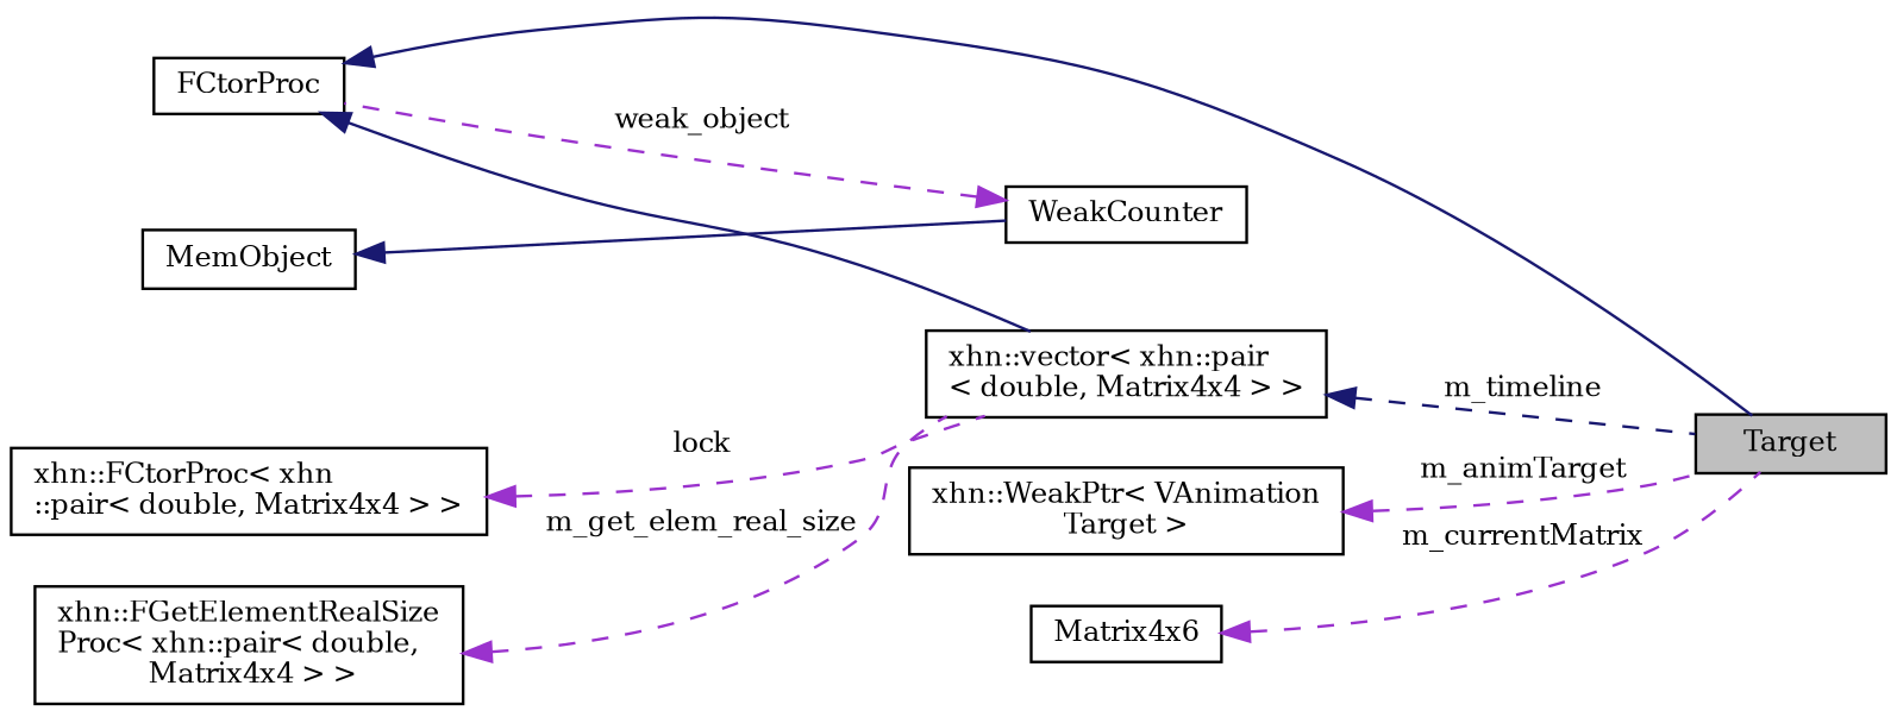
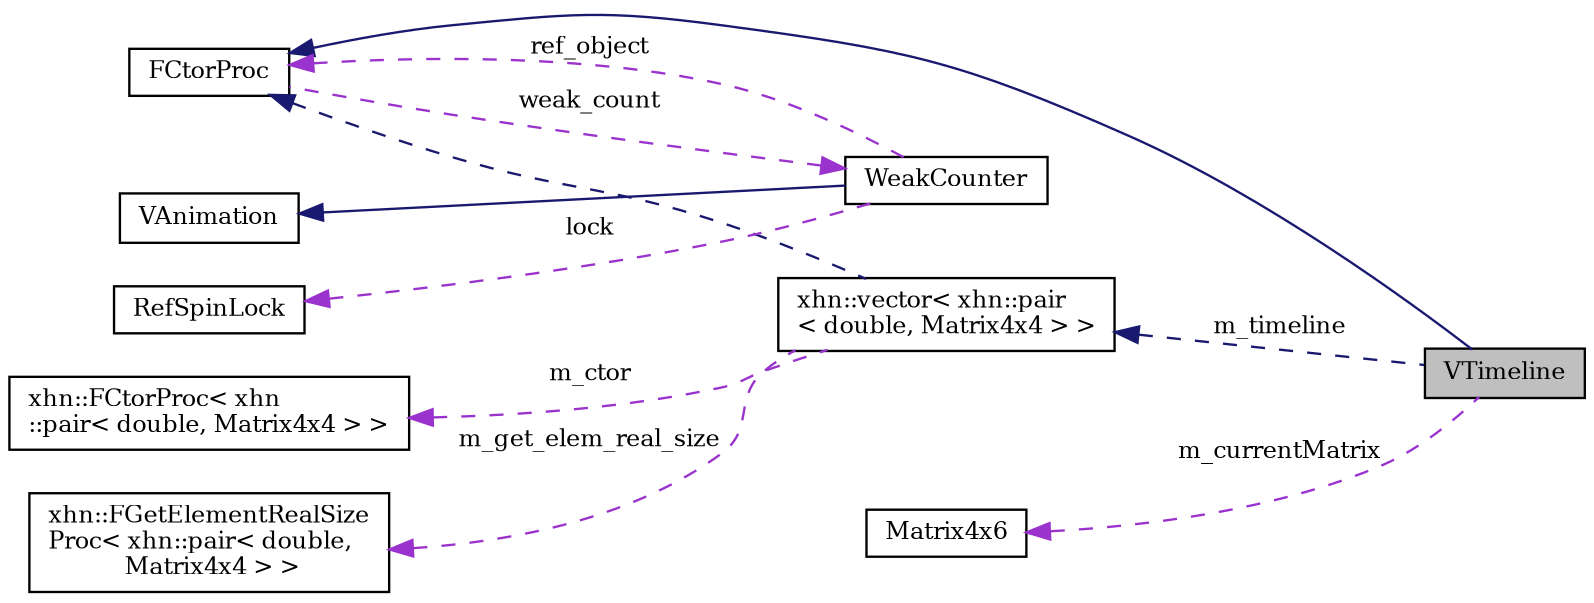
  digraph {
    fontname="DejaVu Serif"
    rankdir=LR
    node [color=black fillcolor=white fontname="DejaVu Serif" fontsize=10 shape=record style=filled]
    edge [color=darkorchid3 dir=back fontname="DejaVu Serif" fontsize=10 labelfontname=Helvetica labelfontsize=10 style=dashed]
-   n1 [fillcolor=grey75 fontcolor=black height=0.2 label=Target width=0.4]
+   n1 [fillcolor=grey75 fontcolor=black height=0.2 label=VTimeline width=0.4]
    n2 [height=0.2 label=FCtorProc width=0.4]
    n3 [height=0.2 label=WeakCounter width=0.4]
    n4 [height=0.2 label="xhn::vector\< xhn::pair\l\< double, Matrix4x4 \> \>" width=0.4]
-   n5 [height=0.2 label=MemObject width=0.4]
-   n7 [height=0.2 label="xhn::WeakPtr\< VAnimation\lTarget \>" width=0.4]
+   n5 [height=0.2 label=VAnimation width=0.4]
+   n6 [height=0.2 label=RefSpinLock width=0.4]
    n8 [height=0.2 label="xhn::FCtorProc\< xhn\l::pair\< double, Matrix4x4 \> \>" width=0.4]
    n9 [height=0.2 label="xhn::FGetElementRealSize\lProc\< xhn::pair\< double,\l Matrix4x4 \> \>" width=0.4]
    n10 [height=0.2 label=Matrix4x6 width=0.4]
    n2 -> n1 [color=midnightblue style=solid]
-   n2 -> n4 [color=midnightblue style=solid]
-   n3 -> n2 [label=" weak_object"]
+   n2 -> n3 [label=" ref_object"]
+   n2 -> n4 [color=midnightblue]
+   n3 -> n2 [label=" weak_count"]
    n4 -> n1 [color=midnightblue label=" m_timeline"]
    n5 -> n3 [color=midnightblue style=solid]
-   n7 -> n1 [label=" m_animTarget"]
-   n8 -> n4 [label=" lock"]
+   n6 -> n3 [label=" lock"]
+   n8 -> n4 [label=" m_ctor"]
    n9 -> n4 [label=" m_get_elem_real_size"]
    n10 -> n1 [label=" m_currentMatrix"]
  }
